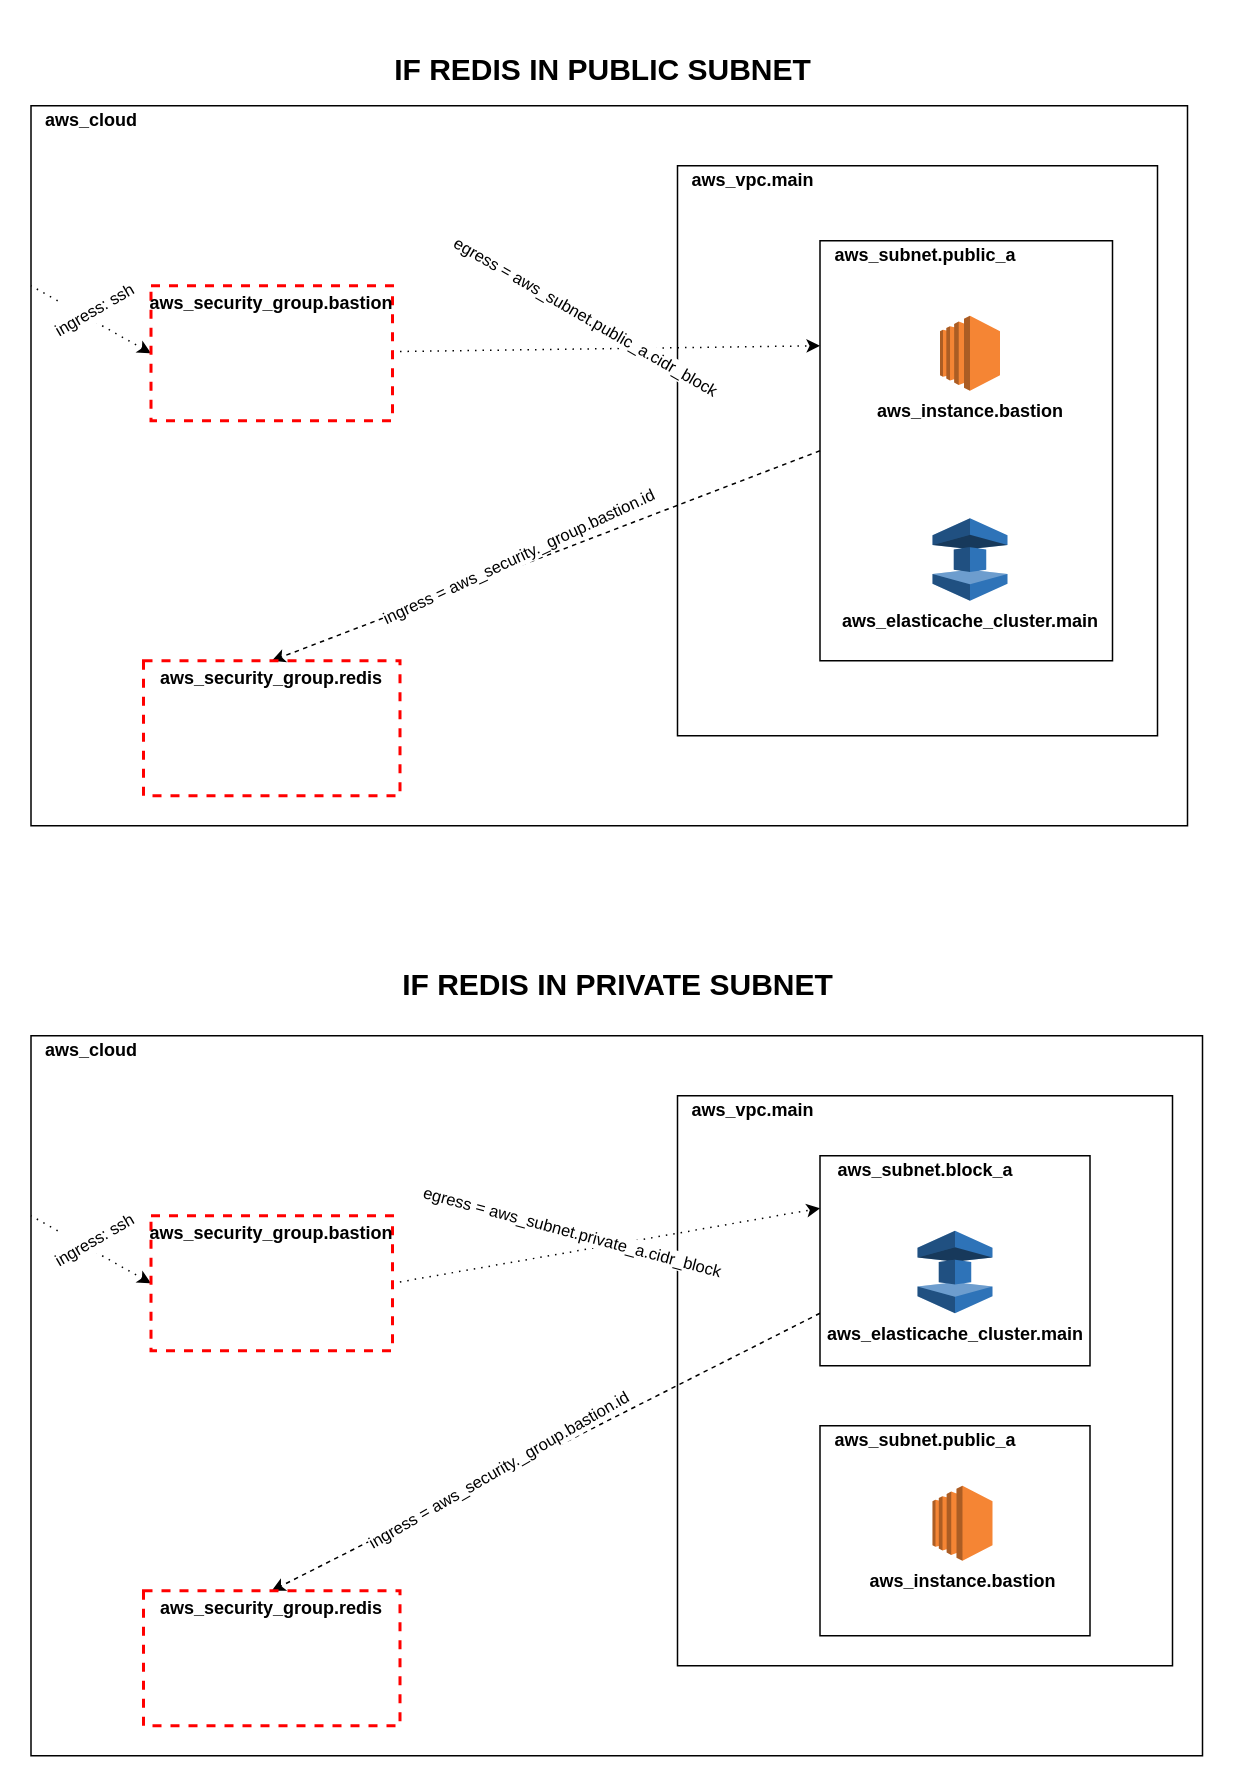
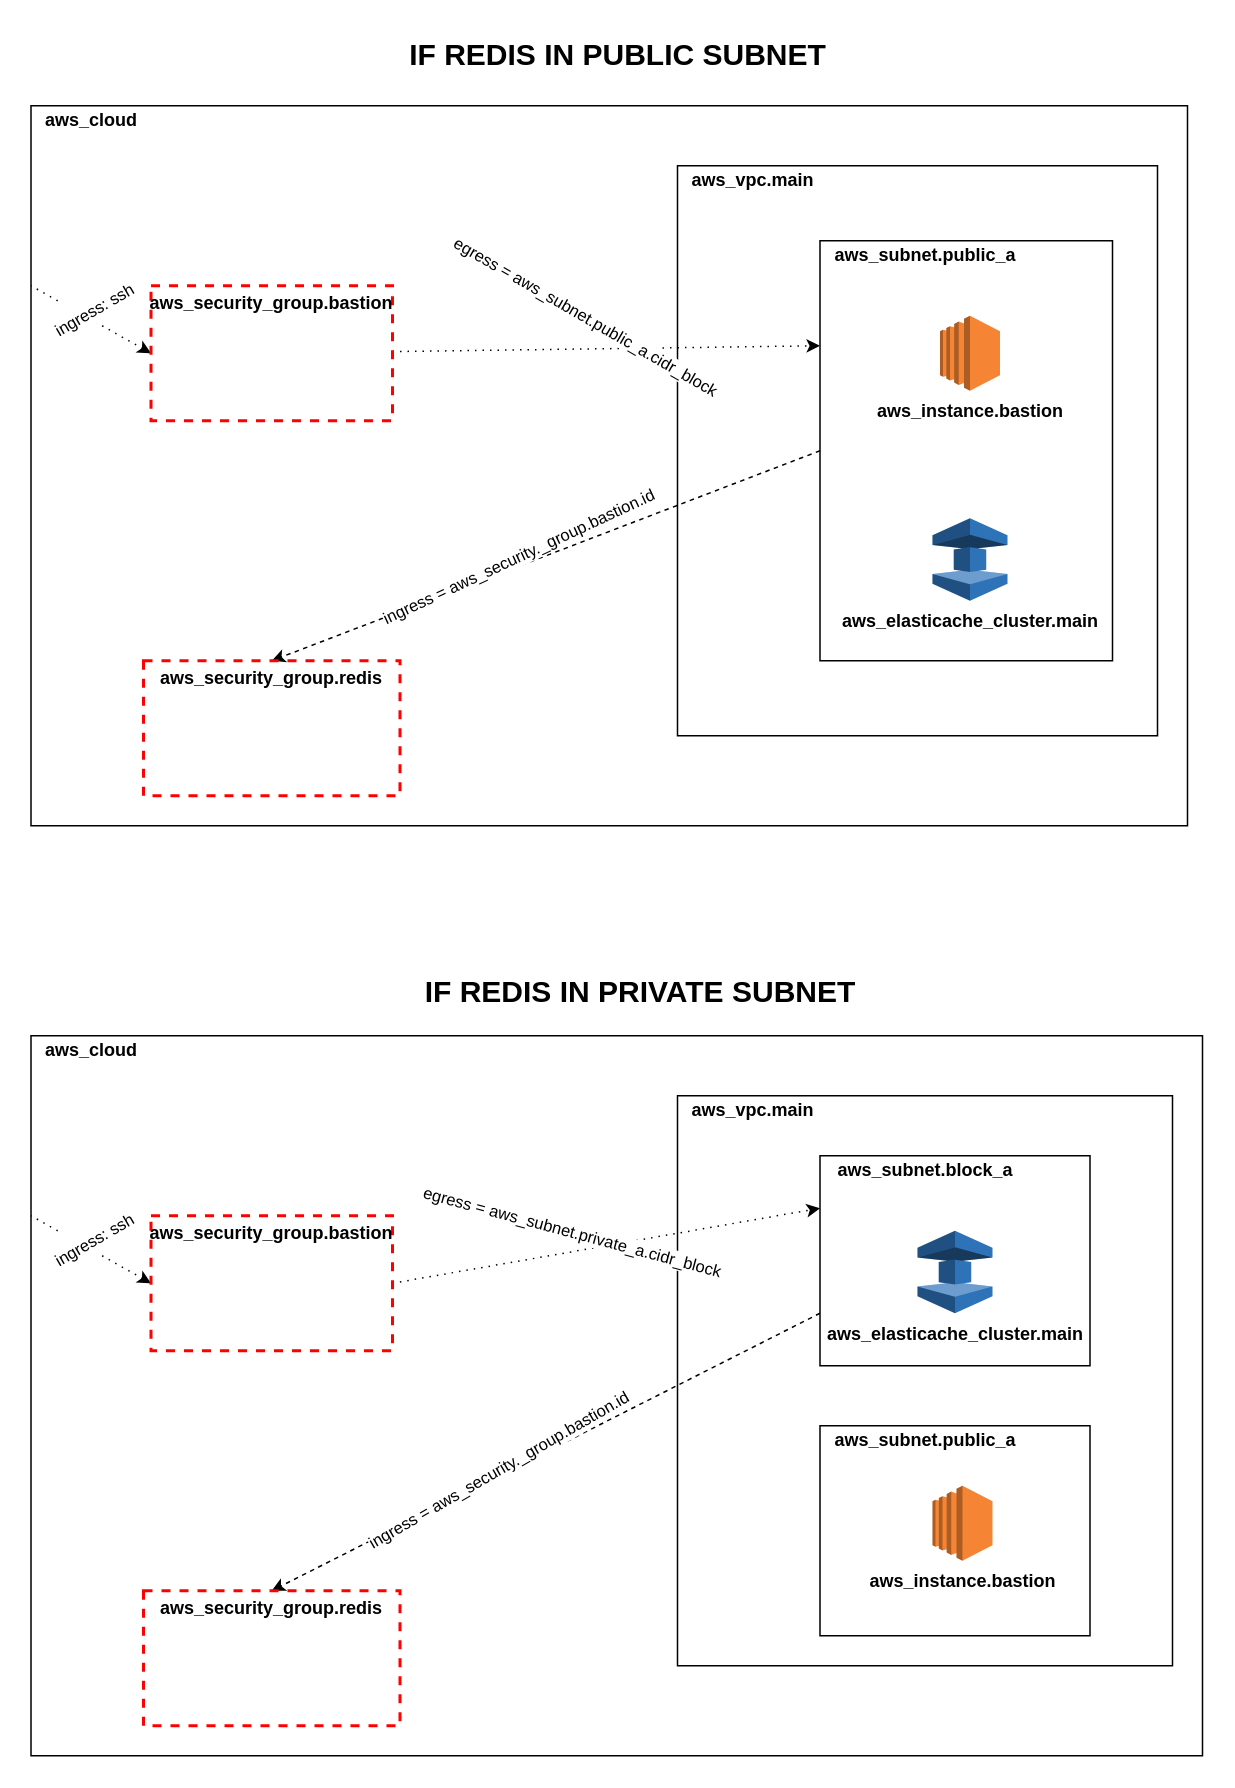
  <mxCell id="0" />
  <mxCell id="1" parent="0" />
  <mxCell id="2" value="" style="rounded=0;whiteSpace=wrap;html=1;" vertex="1" parent="1"><mxGeometry x="20" y="70" width="771" height="480" as="geometry" /></mxCell>
  <mxCell id="3" value="" style="rounded=0;whiteSpace=wrap;html=1;" vertex="1" parent="1"><mxGeometry x="451" y="110" width="320" height="380" as="geometry" /></mxCell>
  <mxCell id="4" value="" style="rounded=0;whiteSpace=wrap;html=1;" vertex="1" parent="1"><mxGeometry x="546" y="160" width="195" height="280" as="geometry" /></mxCell>
- <mxCell id="5" value="IF REDIS IN PUBLIC SUBNET" style="text;html=1;align=center;verticalAlign=middle;resizable=0;points=[];autosize=1;fontStyle=1;fontSize=20;" vertex="1" parent="1"><mxGeometry x="256" y="30" width="290" height="30" as="geometry" /></mxCell>
+ <mxCell id="5" value="IF REDIS IN PUBLIC SUBNET" style="text;html=1;align=center;verticalAlign=middle;resizable=0;points=[];autosize=1;fontStyle=1;fontSize=20;" vertex="1" parent="1"><mxGeometry x="266" y="20" width="290" height="30" as="geometry" /></mxCell>
  <mxCell id="6" value="aws_subnet.public_a" style="text;html=1;align=center;verticalAlign=middle;resizable=0;points=[];autosize=1;fontStyle=1" vertex="1" parent="1"><mxGeometry x="546" y="160" width="140" height="20" as="geometry" /></mxCell>
  <mxCell id="7" value="aws_vpc.main" style="text;html=1;align=center;verticalAlign=middle;resizable=0;points=[];autosize=1;fontStyle=1" vertex="1" parent="1"><mxGeometry x="451" y="110" width="100" height="20" as="geometry" /></mxCell>
  <mxCell id="8" value="aws_elasticache_cluster.main" style="outlineConnect=0;dashed=0;verticalLabelPosition=bottom;verticalAlign=top;align=center;html=1;shape=mxgraph.aws3.elasticache;fillColor=#2E73B8;gradientColor=none;fontStyle=1" vertex="1" parent="1"><mxGeometry x="621" y="345" width="50" height="55" as="geometry" /></mxCell>
  <mxCell id="9" value="aws_instance.bastion" style="outlineConnect=0;dashed=0;verticalLabelPosition=bottom;verticalAlign=top;align=center;html=1;shape=mxgraph.aws3.ec2;fillColor=#F58534;gradientColor=none;fontStyle=1" vertex="1" parent="1"><mxGeometry x="626" y="210" width="40" height="50" as="geometry" /></mxCell>
  <mxCell id="10" value="aws_cloud" style="text;html=1;align=center;verticalAlign=middle;resizable=0;points=[];autosize=1;fontStyle=1" vertex="1" parent="1"><mxGeometry x="20" y="70" width="80" height="20" as="geometry" /></mxCell>
  <mxCell id="11" style="edgeStyle=none;rounded=0;orthogonalLoop=1;jettySize=auto;html=1;entryX=0.5;entryY=0;entryDx=0;entryDy=0;dashed=1;endArrow=classic;endFill=1;exitX=0;exitY=0.5;exitDx=0;exitDy=0;" edge="1" parent="1" source="4" target="18"><mxGeometry relative="1" as="geometry" /></mxCell>
  <mxCell id="12" value="ingress = aws_security._group.bastion.id" style="edgeLabel;html=1;align=center;verticalAlign=middle;resizable=0;points=[];rotation=-25;" vertex="1" connectable="0" parent="11"><mxGeometry x="0.261" y="2" relative="1" as="geometry"><mxPoint x="28.3" y="-19.93" as="offset" /></mxGeometry></mxCell>
  <mxCell id="13" style="edgeStyle=none;rounded=0;orthogonalLoop=1;jettySize=auto;html=1;entryX=0;entryY=0.25;entryDx=0;entryDy=0;dashed=1;dashPattern=1 4;endArrow=classic;endFill=1;" edge="1" parent="1" source="17" target="4"><mxGeometry relative="1" as="geometry" /></mxCell>
  <mxCell id="14" value="egress = aws_subnet.public_a.cidr_block" style="edgeLabel;html=1;align=center;verticalAlign=middle;resizable=0;points=[];rotation=30;" vertex="1" connectable="0" parent="13"><mxGeometry x="0.206" relative="1" as="geometry"><mxPoint x="-42.98" y="-21.45" as="offset" /></mxGeometry></mxCell>
  <mxCell id="15" style="edgeStyle=none;rounded=0;orthogonalLoop=1;jettySize=auto;html=1;exitX=0;exitY=0.5;exitDx=0;exitDy=0;entryX=0;entryY=0.25;entryDx=0;entryDy=0;dashed=1;dashPattern=1 4;endArrow=none;endFill=0;fontSize=20;startArrow=classic;startFill=1;" edge="1" parent="1" source="17" target="2"><mxGeometry relative="1" as="geometry" /></mxCell>
  <mxCell id="16" value="&lt;span style=&quot;font-size: 11px&quot;&gt;ingress: ssh&lt;/span&gt;" style="edgeLabel;html=1;align=center;verticalAlign=middle;resizable=0;points=[];fontSize=20;rotation=-30;" vertex="1" connectable="0" parent="15"><mxGeometry x="0.063" y="4" relative="1" as="geometry"><mxPoint x="4.35" y="-12.14" as="offset" /></mxGeometry></mxCell>
  <mxCell id="17" value="aws_security_group.bastion" style="fontStyle=1;verticalAlign=top;align=center;spacingTop=-2;fillColor=none;rounded=0;whiteSpace=wrap;html=1;strokeColor=#FF0000;strokeWidth=2;dashed=1;container=1;collapsible=0;expand=0;recursiveResize=0;" vertex="1" parent="1"><mxGeometry x="100" y="190" width="161" height="90" as="geometry" /></mxCell>
  <mxCell id="18" value="aws_security_group.redis" style="fontStyle=1;verticalAlign=top;align=center;spacingTop=-2;fillColor=none;rounded=0;whiteSpace=wrap;html=1;strokeColor=#FF0000;strokeWidth=2;dashed=1;container=1;collapsible=0;expand=0;recursiveResize=0;" vertex="1" parent="1"><mxGeometry x="95" y="440" width="171" height="90" as="geometry" /></mxCell>
  <mxCell id="19" value="" style="rounded=0;whiteSpace=wrap;html=1;" vertex="1" parent="1"><mxGeometry x="20" y="690" width="781" height="480" as="geometry" /></mxCell>
  <mxCell id="20" value="" style="rounded=0;whiteSpace=wrap;html=1;" vertex="1" parent="1"><mxGeometry x="451" y="730" width="330" height="380" as="geometry" /></mxCell>
  <mxCell id="21" value="" style="rounded=0;whiteSpace=wrap;html=1;" vertex="1" parent="1"><mxGeometry x="546" y="950" width="180" height="140" as="geometry" /></mxCell>
- <mxCell id="22" value="IF REDIS IN PRIVATE SUBNET" style="text;html=1;align=center;verticalAlign=middle;resizable=0;points=[];autosize=1;fontStyle=1;fontSize=20;" vertex="1" parent="1"><mxGeometry x="261" y="640" width="300" height="30" as="geometry" /></mxCell>
+ <mxCell id="22" value="IF REDIS IN PRIVATE SUBNET" style="text;html=1;align=center;verticalAlign=middle;resizable=0;points=[];autosize=1;fontStyle=1;fontSize=20;" vertex="1" parent="1"><mxGeometry x="276" y="645" width="300" height="30" as="geometry" /></mxCell>
  <mxCell id="23" value="aws_subnet.public_a" style="text;html=1;align=center;verticalAlign=middle;resizable=0;points=[];autosize=1;fontStyle=1" vertex="1" parent="1"><mxGeometry x="546" y="950" width="140" height="20" as="geometry" /></mxCell>
  <mxCell id="24" value="aws_vpc.main" style="text;html=1;align=center;verticalAlign=middle;resizable=0;points=[];autosize=1;fontStyle=1" vertex="1" parent="1"><mxGeometry x="451" y="730" width="100" height="20" as="geometry" /></mxCell>
  <mxCell id="25" value="aws_instance.bastion" style="outlineConnect=0;dashed=0;verticalLabelPosition=bottom;verticalAlign=top;align=center;html=1;shape=mxgraph.aws3.ec2;fillColor=#F58534;gradientColor=none;fontStyle=1" vertex="1" parent="1"><mxGeometry x="621" y="990" width="40" height="50" as="geometry" /></mxCell>
  <mxCell id="26" value="aws_cloud" style="text;html=1;align=center;verticalAlign=middle;resizable=0;points=[];autosize=1;fontStyle=1" vertex="1" parent="1"><mxGeometry x="20" y="690" width="80" height="20" as="geometry" /></mxCell>
  <mxCell id="27" style="edgeStyle=none;rounded=0;orthogonalLoop=1;jettySize=auto;html=1;entryX=0.5;entryY=0;entryDx=0;entryDy=0;dashed=1;endArrow=classic;endFill=1;exitX=0;exitY=0.75;exitDx=0;exitDy=0;" edge="1" parent="1" source="35" target="34"><mxGeometry relative="1" as="geometry" /></mxCell>
  <mxCell id="28" value="ingress = aws_security._group.bastion.id" style="edgeLabel;html=1;align=center;verticalAlign=middle;resizable=0;points=[];rotation=-30;" vertex="1" connectable="0" parent="27"><mxGeometry x="0.261" y="2" relative="1" as="geometry"><mxPoint x="14.29" y="-13.3" as="offset" /></mxGeometry></mxCell>
  <mxCell id="29" style="edgeStyle=none;rounded=0;orthogonalLoop=1;jettySize=auto;html=1;entryX=0;entryY=0.25;entryDx=0;entryDy=0;dashed=1;dashPattern=1 4;endArrow=classic;endFill=1;exitX=1;exitY=0.5;exitDx=0;exitDy=0;" edge="1" parent="1" source="33" target="35"><mxGeometry relative="1" as="geometry" /></mxCell>
  <mxCell id="30" value="egress = aws_subnet.private_a.cidr_block" style="edgeLabel;html=1;align=center;verticalAlign=middle;resizable=0;points=[];rotation=15;" vertex="1" connectable="0" parent="29"><mxGeometry x="0.206" relative="1" as="geometry"><mxPoint x="-52.04" y="-4.82" as="offset" /></mxGeometry></mxCell>
  <mxCell id="31" style="edgeStyle=none;rounded=0;orthogonalLoop=1;jettySize=auto;html=1;exitX=0;exitY=0.5;exitDx=0;exitDy=0;entryX=0;entryY=0.25;entryDx=0;entryDy=0;dashed=1;dashPattern=1 4;endArrow=none;endFill=0;fontSize=20;startArrow=classic;startFill=1;" edge="1" parent="1" source="33" target="19"><mxGeometry relative="1" as="geometry" /></mxCell>
  <mxCell id="32" value="&lt;span style=&quot;font-size: 11px&quot;&gt;ingress: ssh&lt;/span&gt;" style="edgeLabel;html=1;align=center;verticalAlign=middle;resizable=0;points=[];fontSize=20;rotation=-30;" vertex="1" connectable="0" parent="31"><mxGeometry x="0.063" y="4" relative="1" as="geometry"><mxPoint x="4.35" y="-12.14" as="offset" /></mxGeometry></mxCell>
  <mxCell id="33" value="aws_security_group.bastion" style="fontStyle=1;verticalAlign=top;align=center;spacingTop=-2;fillColor=none;rounded=0;whiteSpace=wrap;html=1;strokeColor=#FF0000;strokeWidth=2;dashed=1;container=1;collapsible=0;expand=0;recursiveResize=0;" vertex="1" parent="1"><mxGeometry x="100" y="810" width="161" height="90" as="geometry" /></mxCell>
  <mxCell id="34" value="aws_security_group.redis" style="fontStyle=1;verticalAlign=top;align=center;spacingTop=-2;fillColor=none;rounded=0;whiteSpace=wrap;html=1;strokeColor=#FF0000;strokeWidth=2;dashed=1;container=1;collapsible=0;expand=0;recursiveResize=0;" vertex="1" parent="1"><mxGeometry x="95" y="1060" width="171" height="90" as="geometry" /></mxCell>
  <mxCell id="35" value="" style="rounded=0;whiteSpace=wrap;html=1;" vertex="1" parent="1"><mxGeometry x="546" y="770" width="180" height="140" as="geometry" /></mxCell>
  <mxCell id="36" value="aws_elasticache_cluster.main" style="outlineConnect=0;dashed=0;verticalLabelPosition=bottom;verticalAlign=top;align=center;html=1;shape=mxgraph.aws3.elasticache;fillColor=#2E73B8;gradientColor=none;fontStyle=1" vertex="1" parent="1"><mxGeometry x="611" y="820" width="50" height="55" as="geometry" /></mxCell>
  <mxCell id="37" value="aws_subnet.block_a" style="text;html=1;align=center;verticalAlign=middle;resizable=0;points=[];autosize=1;fontStyle=1" vertex="1" parent="1"><mxGeometry x="546" y="770" width="140" height="20" as="geometry" /></mxCell>
